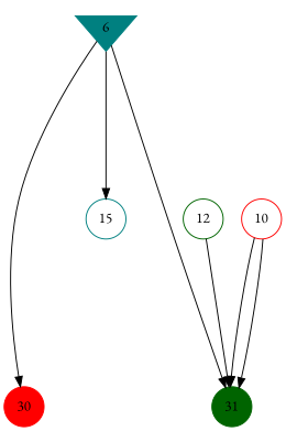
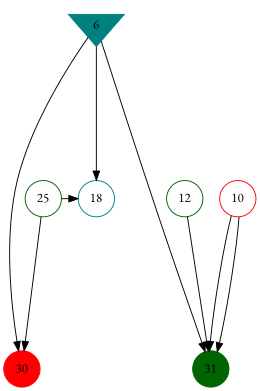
  digraph {
    fontname="EB Garamond"
    ranksep=2.0
    node [color=darkgreen fontname="EB Garamond" shape=circle]
    edge [fontname="EB Garamond"]
    6 [color=teal shape=invtriangle style=filled]
    12
-   18 [color=teal label=15]
+   18 [color=teal]
    n4 [color=red label=10]
+   25
    30 [color=red style=filled]
    31 [style=filled]
    subgraph sub_1 {
      rank=same
      6
    }
    subgraph sub_2 {
      rank=same
      12
      18
      n4
+     25
    }
    subgraph sub_3 {
      rank=same
      30
      31
    }
    6 -> 18
    6 -> 30
    6 -> 31
    12 -> 31
    n4 -> 31
    n4 -> 31
+   25 -> 18
+   25 -> 30
  }
